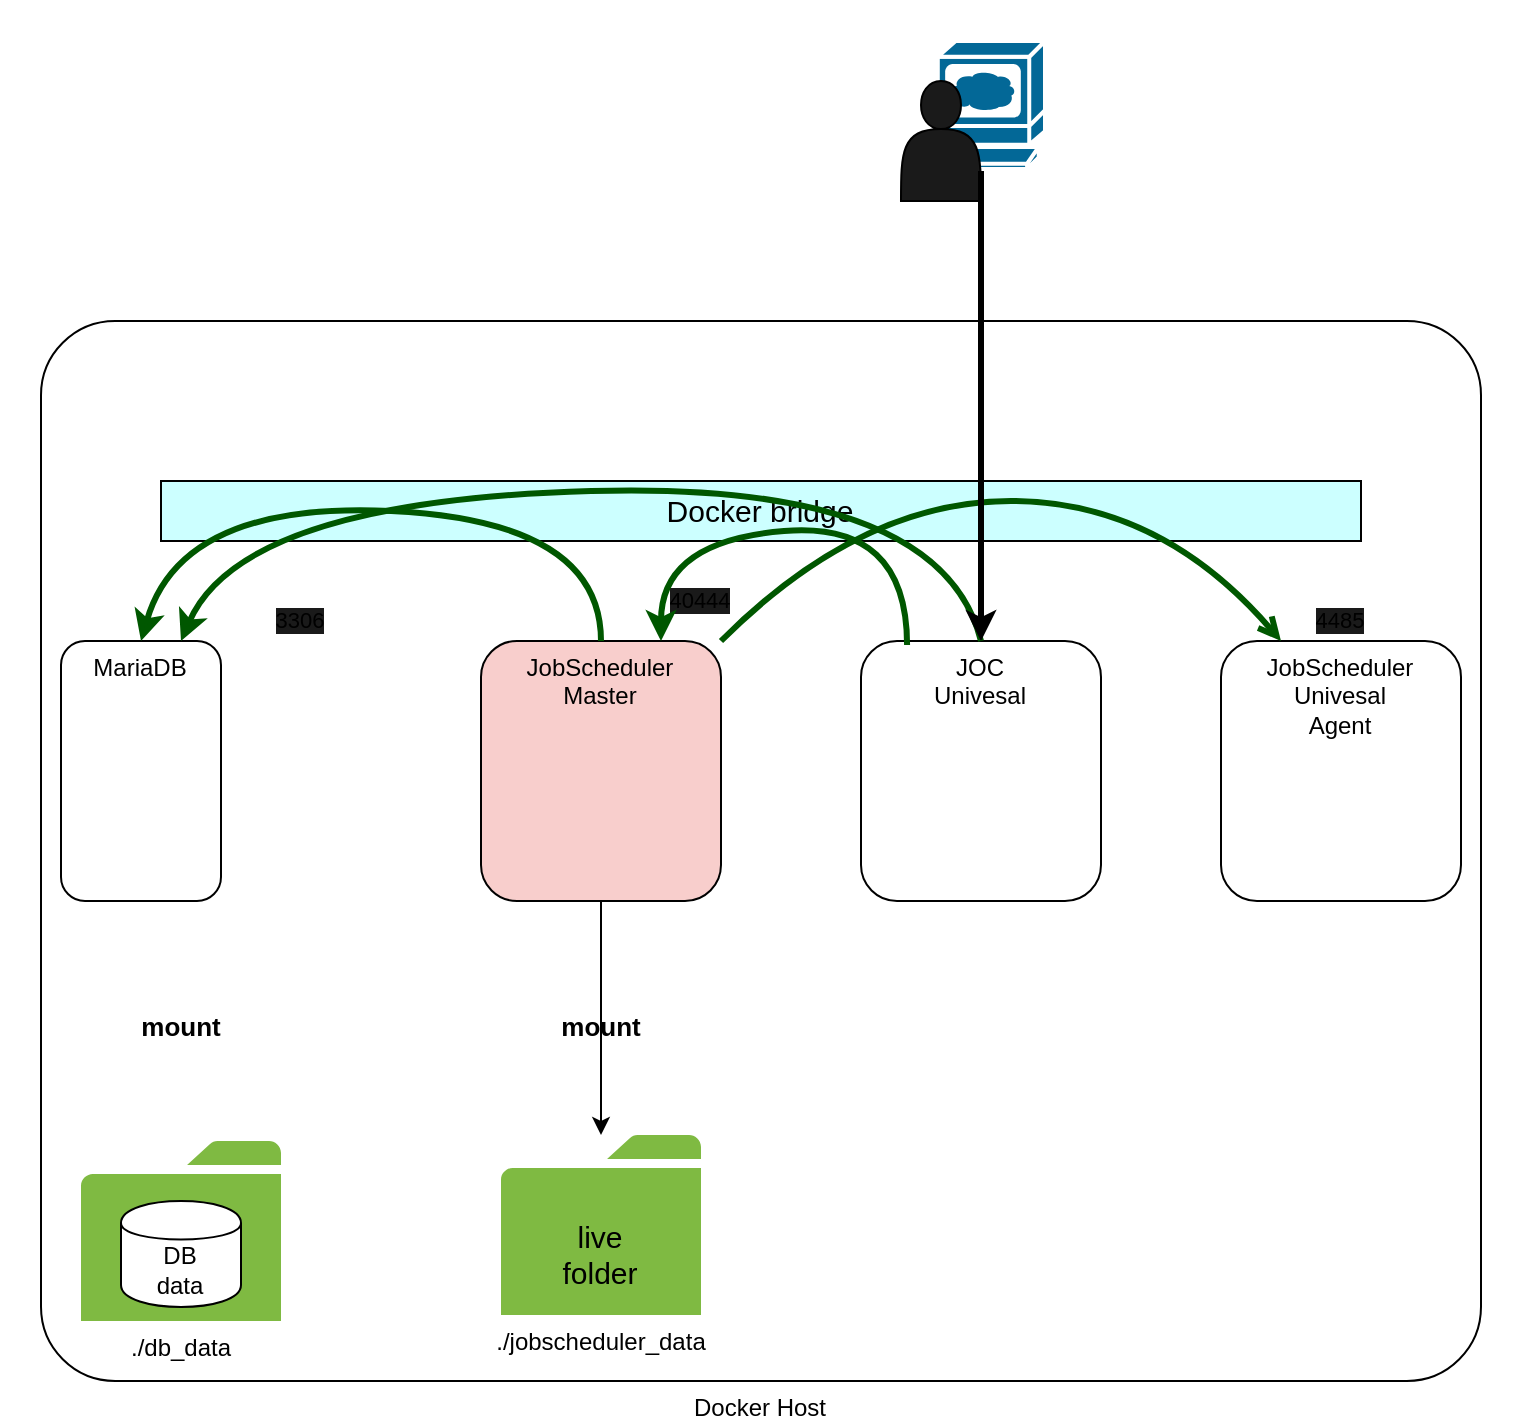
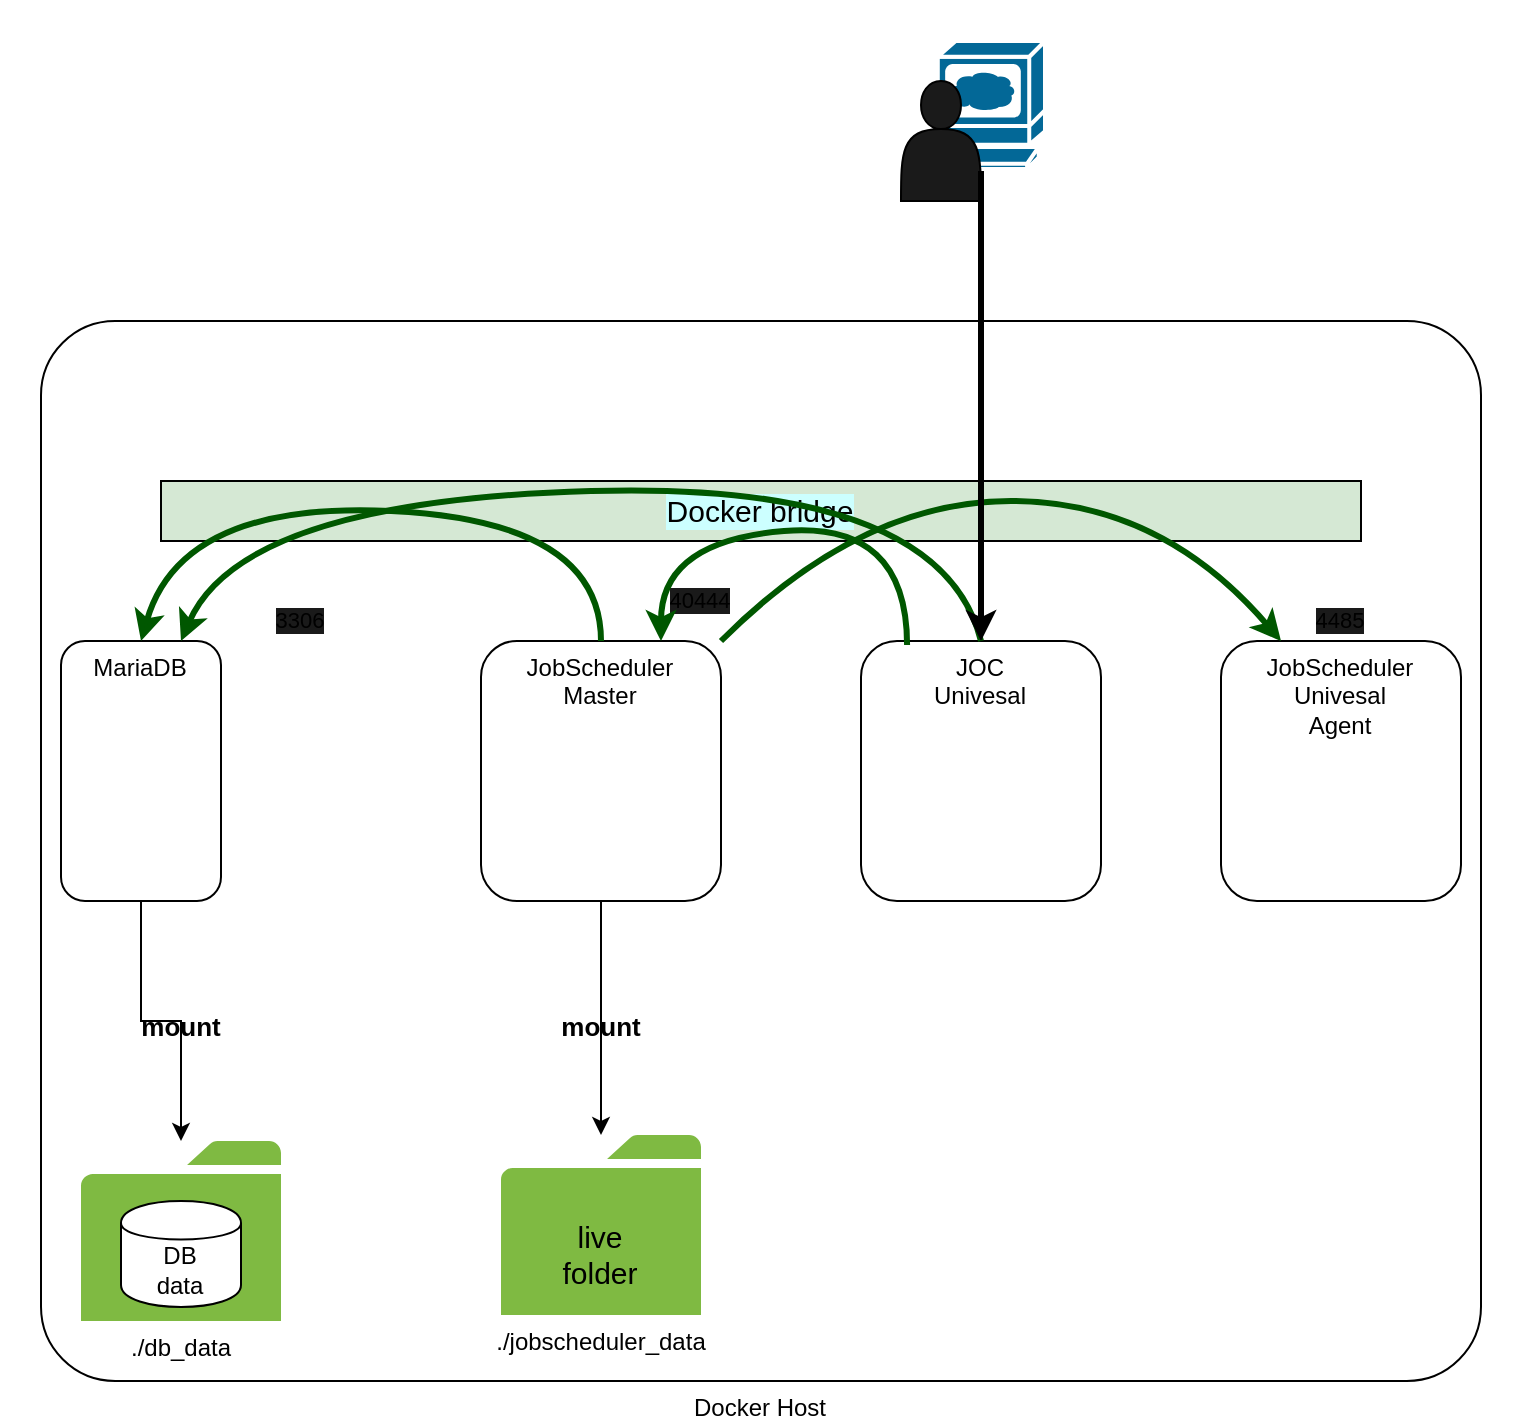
  <mxCell id="0" />
  <mxCell id="1" parent="0" />
  <mxCell id="2" value="Docker Host" style="rounded=1;whiteSpace=wrap;html=1;labelPosition=center;verticalLabelPosition=bottom;align=center;verticalAlign=top;arcSize=7;" vertex="1" parent="1"><mxGeometry x="20" y="160" width="720" height="530" as="geometry" /></mxCell>
  <mxCell id="3" value="./db_data&lt;br&gt;" style="pointerEvents=1;shadow=0;dashed=0;html=1;strokeColor=none;labelPosition=center;verticalLabelPosition=bottom;verticalAlign=top;outlineConnect=0;align=center;shape=mxgraph.office.concepts.folder;fillColor=#7FBA42;" vertex="1" parent="1"><mxGeometry x="40" y="570" width="100" height="90" as="geometry" /></mxCell>
+ <mxCell id="4" style="edgeStyle=orthogonalEdgeStyle;rounded=0;orthogonalLoop=1;jettySize=auto;html=1;exitX=0.5;exitY=1;exitDx=0;exitDy=0;fontSize=15;" edge="1" parent="1" source="5" target="3"><mxGeometry relative="1" as="geometry" /></mxCell>
  <mxCell id="5" value="MariaDB" style="rounded=1;whiteSpace=wrap;html=1;verticalAlign=top;" vertex="1" parent="1"><mxGeometry x="30" y="320" width="80" height="130" as="geometry" /></mxCell>
  <mxCell id="6" style="edgeStyle=orthogonalEdgeStyle;rounded=0;orthogonalLoop=1;jettySize=auto;html=1;exitX=0.5;exitY=1;exitDx=0;exitDy=0;fontSize=15;" edge="1" parent="1" source="7" target="9"><mxGeometry relative="1" as="geometry" /></mxCell>
- <mxCell id="7" value="JobScheduler&lt;br&gt;Master" style="rounded=1;whiteSpace=wrap;html=1;verticalAlign=top;fillColor=#f8cecc;" vertex="1" parent="1"><mxGeometry x="240" y="320" width="120" height="130" as="geometry" /></mxCell>
+ <mxCell id="7" value="JobScheduler&lt;br&gt;Master" style="rounded=1;whiteSpace=wrap;html=1;verticalAlign=top;" vertex="1" parent="1"><mxGeometry x="240" y="320" width="120" height="130" as="geometry" /></mxCell>
  <mxCell id="8" value="JOC&lt;br&gt;Univesal" style="rounded=1;whiteSpace=wrap;html=1;verticalAlign=top;" vertex="1" parent="1"><mxGeometry x="430" y="320" width="120" height="130" as="geometry" /></mxCell>
  <mxCell id="9" value="./jobscheduler_data" style="pointerEvents=1;shadow=0;dashed=0;html=1;strokeColor=none;labelPosition=center;verticalLabelPosition=bottom;verticalAlign=top;outlineConnect=0;align=center;shape=mxgraph.office.concepts.folder;fillColor=#7FBA42;" vertex="1" parent="1"><mxGeometry x="250" y="567" width="100" height="90" as="geometry" /></mxCell>
  <mxCell id="10" value="DB&lt;br&gt;data" style="shape=cylinder;whiteSpace=wrap;html=1;boundedLbl=1;backgroundOutline=1;" vertex="1" parent="1"><mxGeometry x="60" y="600" width="60" height="53" as="geometry" /></mxCell>
  <mxCell id="11" value="JobScheduler&lt;br&gt;Univesal&lt;br&gt;Agent" style="rounded=1;whiteSpace=wrap;html=1;verticalAlign=top;" vertex="1" parent="1"><mxGeometry x="610" y="320" width="120" height="130" as="geometry" /></mxCell>
  <mxCell id="12" value="live folder" style="text;html=1;strokeColor=none;fillColor=none;align=center;verticalAlign=middle;whiteSpace=wrap;rounded=0;fontSize=15;" vertex="1" parent="1"><mxGeometry x="280" y="616.5" width="40" height="20" as="geometry" /></mxCell>
  <mxCell id="13" value="&lt;font style=&quot;font-size: 13px&quot;&gt;mount&lt;/font&gt;" style="text;strokeColor=none;fillColor=none;html=1;fontSize=24;fontStyle=1;verticalAlign=middle;align=center;" vertex="1" parent="1"><mxGeometry x="40" y="490" width="100" height="40" as="geometry" /></mxCell>
  <mxCell id="14" value="&lt;font style=&quot;font-size: 13px&quot;&gt;mount&lt;/font&gt;" style="text;strokeColor=none;fillColor=none;html=1;fontSize=24;fontStyle=1;verticalAlign=middle;align=center;" vertex="1" parent="1"><mxGeometry x="250" y="490" width="100" height="40" as="geometry" /></mxCell>
- <mxCell id="15" value="&lt;font color=&quot;#000000&quot;&gt;Docker bridge&lt;/font&gt;" style="rounded=0;whiteSpace=wrap;html=1;fontSize=15;labelBackgroundColor=#CCFFFF;fillColor=#CCFFFF;" vertex="1" parent="1"><mxGeometry x="80" y="240" width="600" height="30" as="geometry" /></mxCell>
+ <mxCell id="15" value="&lt;font color=&quot;#000000&quot;&gt;Docker bridge&lt;/font&gt;" style="rounded=0;whiteSpace=wrap;html=1;fontSize=15;labelBackgroundColor=#CCFFFF;fillColor=#d5e8d4;" vertex="1" parent="1"><mxGeometry x="80" y="240" width="600" height="30" as="geometry" /></mxCell>
  <mxCell id="16" value="" style="curved=1;endArrow=classic;html=1;fontSize=15;exitX=0.5;exitY=0;exitDx=0;exitDy=0;entryX=0.5;entryY=0;entryDx=0;entryDy=0;strokeWidth=3;fillColor=#008a00;strokeColor=#005700;" edge="1" parent="1" source="7" target="5"><mxGeometry width="50" height="50" relative="1" as="geometry"><mxPoint x="420" y="500" as="sourcePoint" /><mxPoint x="470" y="450" as="targetPoint" /><Array as="points"><mxPoint x="300" y="260" /><mxPoint x="90" y="250" /></Array></mxGeometry></mxCell>
  <mxCell id="17" value="" style="curved=1;endArrow=classic;html=1;fontSize=15;exitX=0.5;exitY=0;exitDx=0;exitDy=0;entryX=0.75;entryY=0;entryDx=0;entryDy=0;strokeWidth=3;fillColor=#008a00;strokeColor=#005700;" edge="1" parent="1" source="8" target="5"><mxGeometry width="50" height="50" relative="1" as="geometry"><mxPoint x="310" y="330" as="sourcePoint" /><mxPoint x="100" y="330" as="targetPoint" /><Array as="points"><mxPoint x="470" y="240" /><mxPoint x="120" y="250" /></Array></mxGeometry></mxCell>
- <mxCell id="18" value="" style="curved=1;endArrow=open;html=1;fontSize=15;exitX=1;exitY=0;exitDx=0;exitDy=0;entryX=0.25;entryY=0;entryDx=0;entryDy=0;strokeWidth=3;fillColor=#008a00;strokeColor=#005700;" edge="1" parent="1" source="7" target="11"><mxGeometry width="50" height="50" relative="1" as="geometry"><mxPoint x="463.04" y="331.95" as="sourcePoint" /><mxPoint x="340" y="330" as="targetPoint" /><Array as="points"><mxPoint x="430" y="250" /><mxPoint x="580" y="250" /></Array></mxGeometry></mxCell>
+ <mxCell id="18" value="" style="curved=1;endArrow=classic;html=1;fontSize=15;exitX=1;exitY=0;exitDx=0;exitDy=0;entryX=0.25;entryY=0;entryDx=0;entryDy=0;strokeWidth=3;fillColor=#008a00;strokeColor=#005700;" edge="1" parent="1" source="7" target="11"><mxGeometry width="50" height="50" relative="1" as="geometry"><mxPoint x="463.04" y="331.95" as="sourcePoint" /><mxPoint x="340" y="330" as="targetPoint" /><Array as="points"><mxPoint x="430" y="250" /><mxPoint x="580" y="250" /></Array></mxGeometry></mxCell>
  <mxCell id="19" value="" style="shape=mxgraph.cisco.computers_and_peripherals.web_browser;html=1;dashed=0;fillColor=#036897;strokeColor=#ffffff;strokeWidth=2;verticalLabelPosition=bottom;verticalAlign=top;labelBackgroundColor=#CCFFFF;fontSize=9;" vertex="1" parent="1"><mxGeometry x="460" y="20" width="62" height="64" as="geometry" /></mxCell>
  <mxCell id="20" value="" style="shape=actor;whiteSpace=wrap;html=1;labelBackgroundColor=#1A1A1A;fillColor=#1A1A1A;fontSize=9;" vertex="1" parent="1"><mxGeometry x="450" y="40" width="40" height="60" as="geometry" /></mxCell>
  <mxCell id="21" value="" style="endArrow=classic;html=1;strokeWidth=3;fontSize=9;entryX=0.5;entryY=0;entryDx=0;entryDy=0;exitX=1;exitY=0.75;exitDx=0;exitDy=0;" edge="1" parent="1" source="20" target="8"><mxGeometry width="50" height="50" relative="1" as="geometry"><mxPoint x="420" y="200" as="sourcePoint" /><mxPoint x="470" y="150" as="targetPoint" /></mxGeometry></mxCell>
  <mxCell id="22" value="&lt;font style=&quot;font-size: 11px&quot;&gt;40444&lt;/font&gt;" style="text;html=1;strokeColor=none;fillColor=none;align=center;verticalAlign=middle;whiteSpace=wrap;rounded=0;labelBackgroundColor=#1A1A1A;fontSize=9;" vertex="1" parent="1"><mxGeometry x="330" y="290" width="40" height="20" as="geometry" /></mxCell>
  <mxCell id="23" value="" style="curved=1;endArrow=classic;html=1;fontSize=15;exitX=0.192;exitY=0.015;exitDx=0;exitDy=0;entryX=0.75;entryY=0;entryDx=0;entryDy=0;strokeWidth=3;fillColor=#008a00;strokeColor=#005700;exitPerimeter=0;" edge="1" parent="1" source="8" target="7"><mxGeometry width="50" height="50" relative="1" as="geometry"><mxPoint x="453.04" y="321.95" as="sourcePoint" /><mxPoint x="330" y="320" as="targetPoint" /><Array as="points"><mxPoint x="453" y="260" /><mxPoint x="330" y="270" /></Array></mxGeometry></mxCell>
  <mxCell id="24" value="&lt;font style=&quot;font-size: 11px&quot;&gt;3306&lt;/font&gt;" style="text;html=1;strokeColor=none;fillColor=none;align=center;verticalAlign=middle;whiteSpace=wrap;rounded=0;labelBackgroundColor=#1A1A1A;fontSize=9;" vertex="1" parent="1"><mxGeometry x="130" y="300" width="40" height="20" as="geometry" /></mxCell>
  <mxCell id="25" value="&lt;font style=&quot;font-size: 11px&quot;&gt;4485&lt;/font&gt;" style="text;html=1;strokeColor=none;fillColor=none;align=center;verticalAlign=middle;whiteSpace=wrap;rounded=0;labelBackgroundColor=#1A1A1A;fontSize=9;" vertex="1" parent="1"><mxGeometry x="650" y="300" width="40" height="20" as="geometry" /></mxCell>
